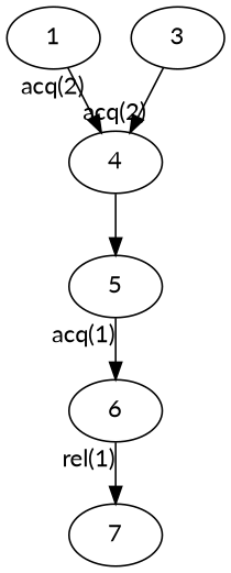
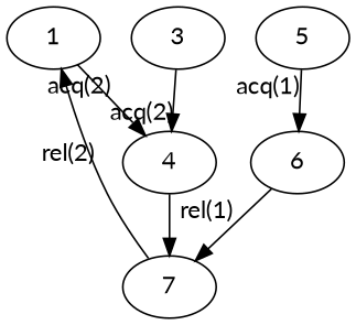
  digraph {
    fontname=Lato
    node [fontname=Lato]
    edge [fontname=Lato xlabel="acq(2)"]
    1
    4
    5
    3
    6
    7
    1 -> 4
-   4 -> 5 [xlabel=""]
+   4 -> 7 [xlabel=""]
    5 -> 6 [xlabel="acq(1)"]
    3 -> 4
    6 -> 7 [xlabel="rel(1)"]
+   7 -> 1 [xlabel="rel(2)"]
  }
